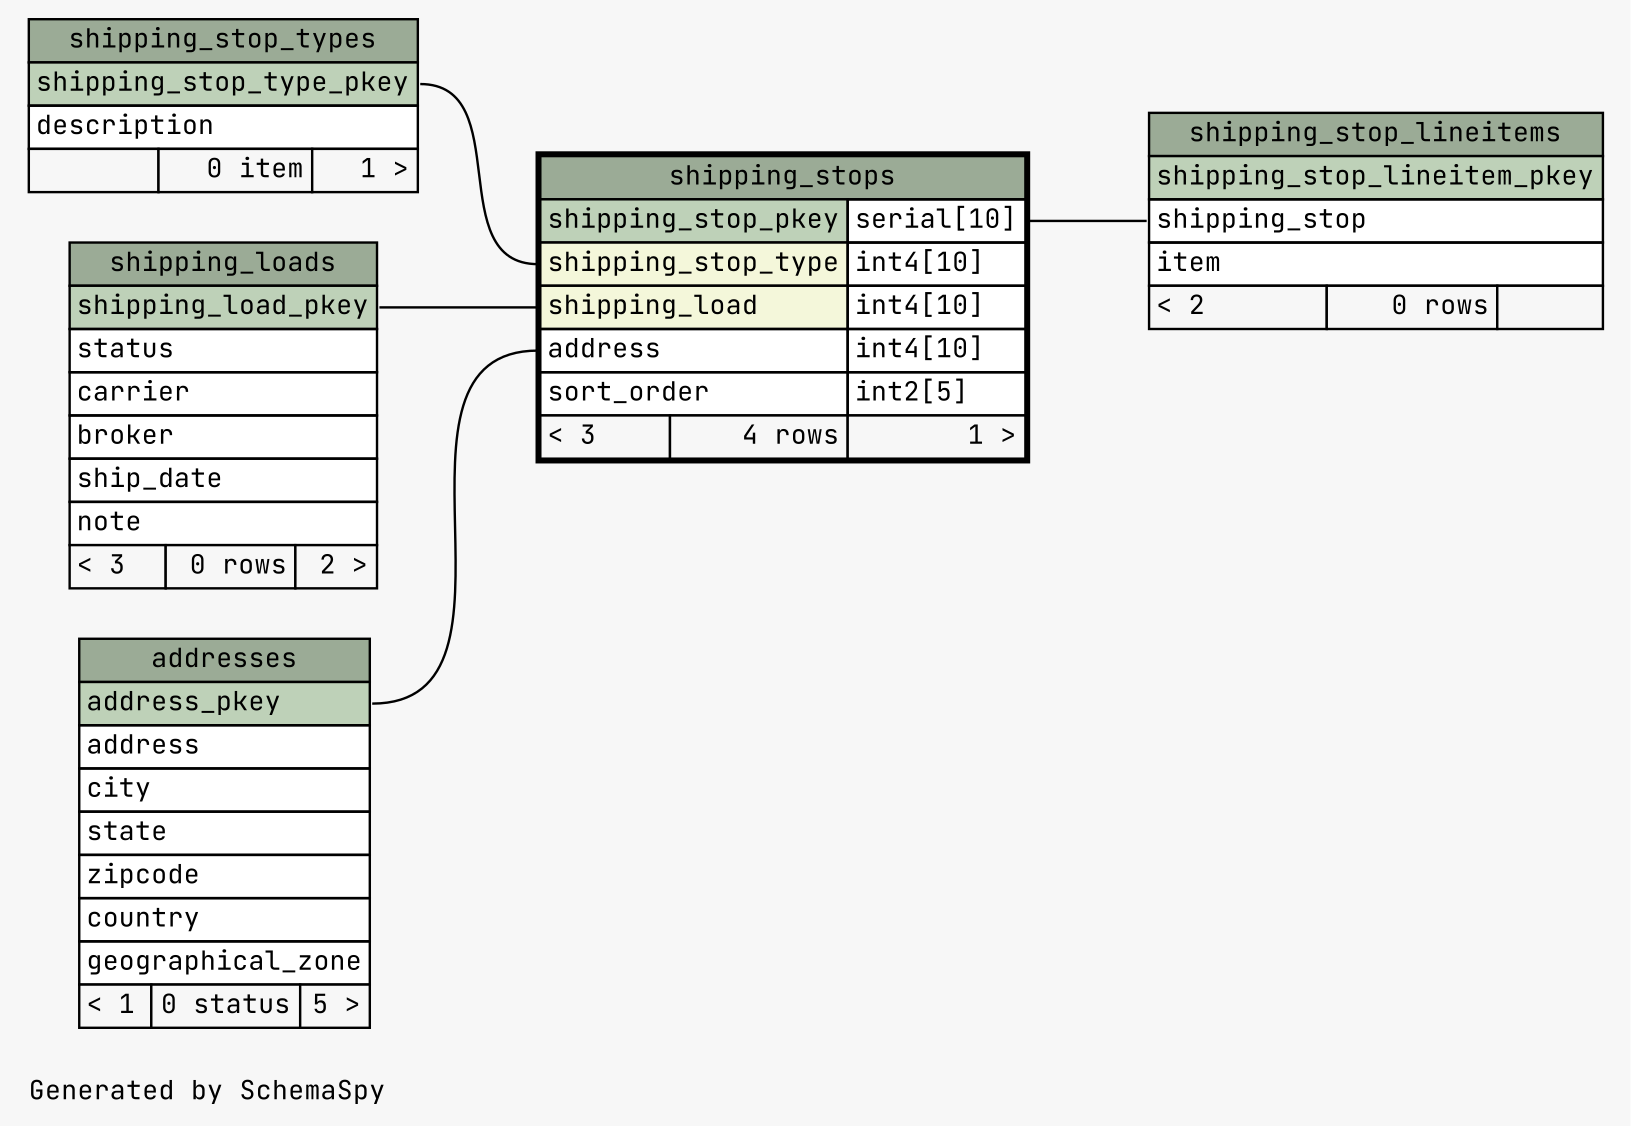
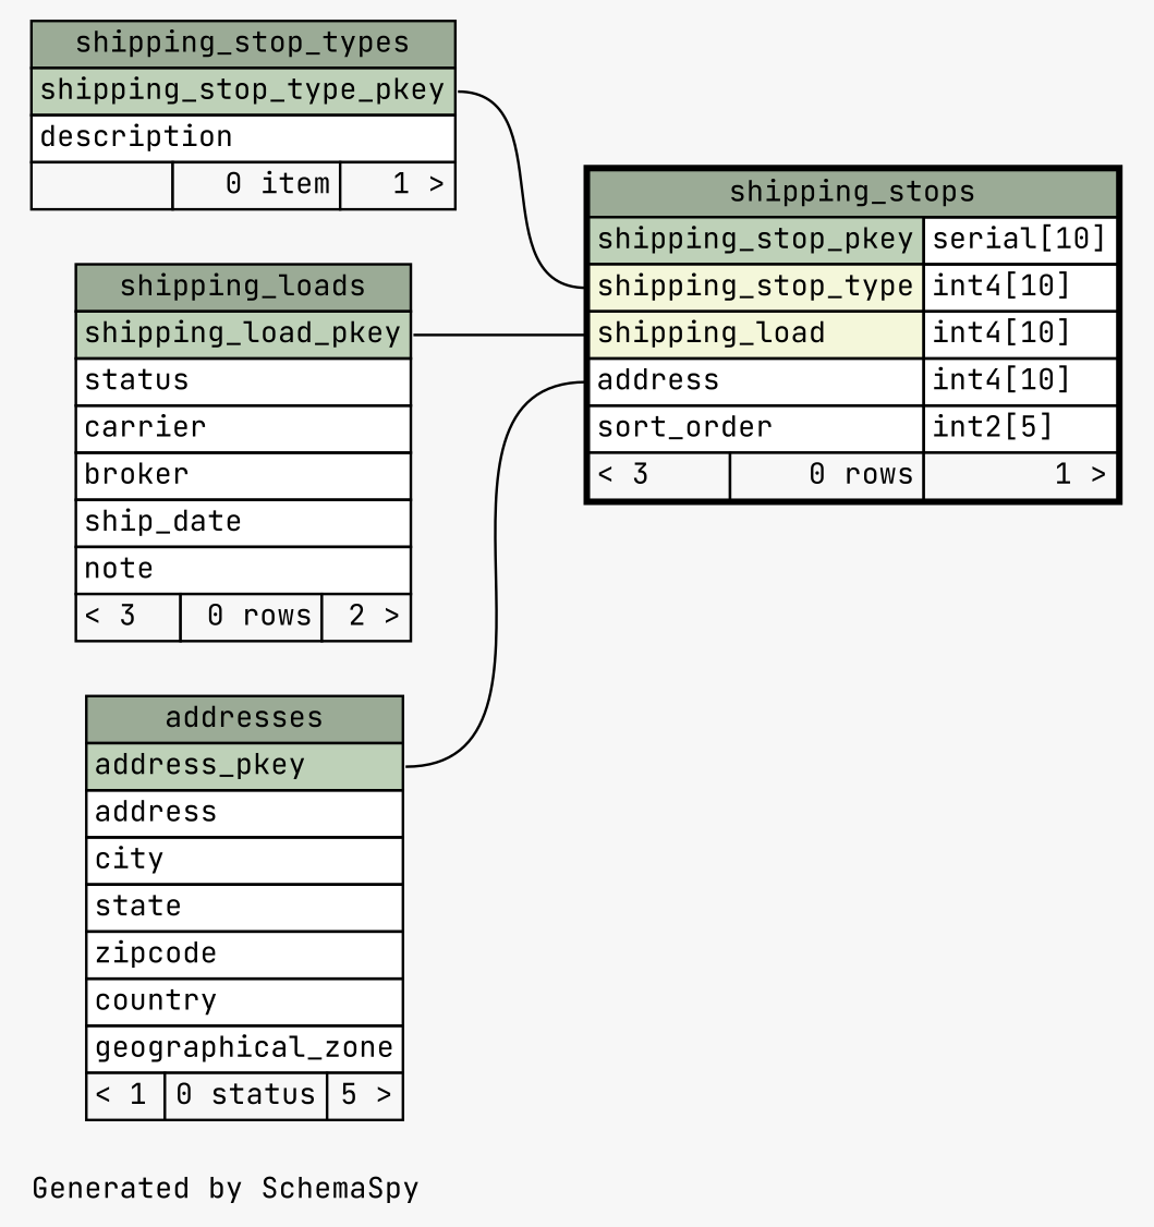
  digraph {
    bgcolor="#f7f7f7"
    fontname="JetBrains Mono"
    fontsize=11
    label="\nGenerated by SchemaSpy"
    labeljust=l
    nodesep=0.18
    rankdir=RL
    ranksep=0.46
    node [fontname="JetBrains Mono" fontsize=11 shape=plaintext]
    edge [arrowhead=none arrowsize=0.8 arrowtail=crowodot fontname="JetBrains Mono"]
-   n1 [label=<     <TABLE BORDER="0" CELLBORDER="1" CELLSPACING="0" BGCOLOR="#ffffff">       <TR><TD COLSPAN="3" BGCOLOR="#9bab96" ALIGN="CENTER">shipping_stop_lineitems</TD></TR>       <TR><TD PORT="shipping_stop_lineitem_pkey" COLSPAN="3" BGCOLOR="#bed1b8" ALIGN="LEFT">shipping_stop_lineitem_pkey</TD></TR>       <TR><TD PORT="shipping_stop" COLSPAN="3" ALIGN="LEFT">shipping_stop</TD></TR>       <TR><TD PORT="item" COLSPAN="3" ALIGN="LEFT">item</TD></TR>       <TR><TD ALIGN="LEFT" BGCOLOR="#f7f7f7">&lt; 2</TD><TD ALIGN="RIGHT" BGCOLOR="#f7f7f7">0 rows</TD><TD ALIGN="RIGHT" BGCOLOR="#f7f7f7">  </TD></TR>     </TABLE>>]
-   n2 [label=<     <TABLE BORDER="2" CELLBORDER="1" CELLSPACING="0" BGCOLOR="#ffffff">       <TR><TD COLSPAN="3" BGCOLOR="#9bab96" ALIGN="CENTER">shipping_stops</TD></TR>       <TR><TD PORT="shipping_stop_pkey" COLSPAN="2" BGCOLOR="#bed1b8" ALIGN="LEFT">shipping_stop_pkey</TD><TD PORT="shipping_stop_pkey.type" ALIGN="LEFT">serial[10]</TD></TR>       <TR><TD PORT="shipping_stop_type" COLSPAN="2" BGCOLOR="#f4f7da" ALIGN="LEFT">shipping_stop_type</TD><TD PORT="shipping_stop_type.type" ALIGN="LEFT">int4[10]</TD></TR>       <TR><TD PORT="shipping_load" COLSPAN="2" BGCOLOR="#f4f7da" ALIGN="LEFT">shipping_load</TD><TD PORT="shipping_load.type" ALIGN="LEFT">int4[10]</TD></TR>       <TR><TD PORT="address" COLSPAN="2" ALIGN="LEFT">address</TD><TD PORT="address.type" ALIGN="LEFT">int4[10]</TD></TR>       <TR><TD PORT="sort_order" COLSPAN="2" ALIGN="LEFT">sort_order</TD><TD PORT="sort_order.type" ALIGN="LEFT">int2[5]</TD></TR>       <TR><TD ALIGN="LEFT" BGCOLOR="#f7f7f7">&lt; 3</TD><TD ALIGN="RIGHT" BGCOLOR="#f7f7f7">4 rows</TD><TD ALIGN="RIGHT" BGCOLOR="#f7f7f7">1 &gt;</TD></TR>     </TABLE>>]
+   n2 [label=<     <TABLE BORDER="2" CELLBORDER="1" CELLSPACING="0" BGCOLOR="#ffffff">       <TR><TD COLSPAN="3" BGCOLOR="#9bab96" ALIGN="CENTER">shipping_stops</TD></TR>       <TR><TD PORT="shipping_stop_pkey" COLSPAN="2" BGCOLOR="#bed1b8" ALIGN="LEFT">shipping_stop_pkey</TD><TD PORT="shipping_stop_pkey.type" ALIGN="LEFT">serial[10]</TD></TR>       <TR><TD PORT="shipping_stop_type" COLSPAN="2" BGCOLOR="#f4f7da" ALIGN="LEFT">shipping_stop_type</TD><TD PORT="shipping_stop_type.type" ALIGN="LEFT">int4[10]</TD></TR>       <TR><TD PORT="shipping_load" COLSPAN="2" BGCOLOR="#f4f7da" ALIGN="LEFT">shipping_load</TD><TD PORT="shipping_load.type" ALIGN="LEFT">int4[10]</TD></TR>       <TR><TD PORT="address" COLSPAN="2" ALIGN="LEFT">address</TD><TD PORT="address.type" ALIGN="LEFT">int4[10]</TD></TR>       <TR><TD PORT="sort_order" COLSPAN="2" ALIGN="LEFT">sort_order</TD><TD PORT="sort_order.type" ALIGN="LEFT">int2[5]</TD></TR>       <TR><TD ALIGN="LEFT" BGCOLOR="#f7f7f7">&lt; 3</TD><TD ALIGN="RIGHT" BGCOLOR="#f7f7f7">0 rows</TD><TD ALIGN="RIGHT" BGCOLOR="#f7f7f7">1 &gt;</TD></TR>     </TABLE>>]
    n3 [label=<     <TABLE BORDER="0" CELLBORDER="1" CELLSPACING="0" BGCOLOR="#ffffff">       <TR><TD COLSPAN="3" BGCOLOR="#9bab96" ALIGN="CENTER">addresses</TD></TR>       <TR><TD PORT="address_pkey" COLSPAN="3" BGCOLOR="#bed1b8" ALIGN="LEFT">address_pkey</TD></TR>       <TR><TD PORT="address" COLSPAN="3" ALIGN="LEFT">address</TD></TR>       <TR><TD PORT="city" COLSPAN="3" ALIGN="LEFT">city</TD></TR>       <TR><TD PORT="state" COLSPAN="3" ALIGN="LEFT">state</TD></TR>       <TR><TD PORT="zipcode" COLSPAN="3" ALIGN="LEFT">zipcode</TD></TR>       <TR><TD PORT="country" COLSPAN="3" ALIGN="LEFT">country</TD></TR>       <TR><TD PORT="geographical_zone" COLSPAN="3" ALIGN="LEFT">geographical_zone</TD></TR>       <TR><TD ALIGN="LEFT" BGCOLOR="#f7f7f7">&lt; 1</TD><TD ALIGN="RIGHT" BGCOLOR="#f7f7f7">0 status</TD><TD ALIGN="RIGHT" BGCOLOR="#f7f7f7">5 &gt;</TD></TR>     </TABLE>>]
    n4 [label=<     <TABLE BORDER="0" CELLBORDER="1" CELLSPACING="0" BGCOLOR="#ffffff">       <TR><TD COLSPAN="3" BGCOLOR="#9bab96" ALIGN="CENTER">shipping_loads</TD></TR>       <TR><TD PORT="shipping_load_pkey" COLSPAN="3" BGCOLOR="#bed1b8" ALIGN="LEFT">shipping_load_pkey</TD></TR>       <TR><TD PORT="status" COLSPAN="3" ALIGN="LEFT">status</TD></TR>       <TR><TD PORT="carrier" COLSPAN="3" ALIGN="LEFT">carrier</TD></TR>       <TR><TD PORT="broker" COLSPAN="3" ALIGN="LEFT">broker</TD></TR>       <TR><TD PORT="ship_date" COLSPAN="3" ALIGN="LEFT">ship_date</TD></TR>       <TR><TD PORT="note" COLSPAN="3" ALIGN="LEFT">note</TD></TR>       <TR><TD ALIGN="LEFT" BGCOLOR="#f7f7f7">&lt; 3</TD><TD ALIGN="RIGHT" BGCOLOR="#f7f7f7">0 rows</TD><TD ALIGN="RIGHT" BGCOLOR="#f7f7f7">2 &gt;</TD></TR>     </TABLE>>]
    n5 [label=<     <TABLE BORDER="0" CELLBORDER="1" CELLSPACING="0" BGCOLOR="#ffffff">       <TR><TD COLSPAN="3" BGCOLOR="#9bab96" ALIGN="CENTER">shipping_stop_types</TD></TR>       <TR><TD PORT="shipping_stop_type_pkey" COLSPAN="3" BGCOLOR="#bed1b8" ALIGN="LEFT">shipping_stop_type_pkey</TD></TR>       <TR><TD PORT="description" COLSPAN="3" ALIGN="LEFT">description</TD></TR>       <TR><TD ALIGN="LEFT" BGCOLOR="#f7f7f7">  </TD><TD ALIGN="RIGHT" BGCOLOR="#f7f7f7">0 item</TD><TD ALIGN="RIGHT" BGCOLOR="#f7f7f7">1 &gt;</TD></TR>     </TABLE>>]
-   n1 -> n2 [headport="shipping_stop_pkey.type:e" tailport="shipping_stop:w"]
    n2 -> n3 [headport="address_pkey:e" tailport="address:w"]
    n2 -> n4 [headport="shipping_load_pkey:e" tailport="shipping_load:w"]
    n2 -> n5 [headport="shipping_stop_type_pkey:e" tailport="shipping_stop_type:w"]
  }
